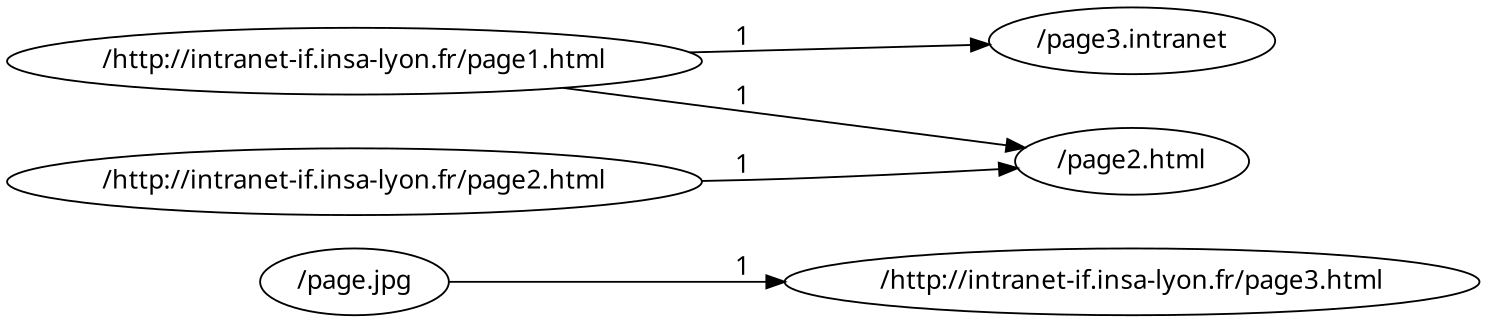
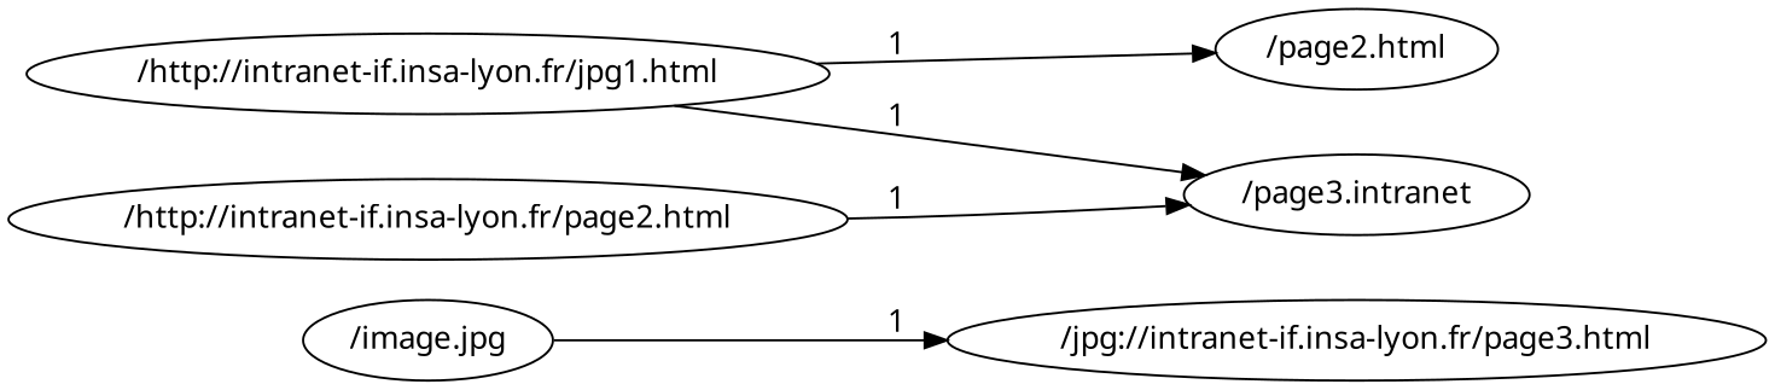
  digraph {
    fontname="Noto Sans"
    rankdir=LR
    node [fontname="Noto Sans"]
    edge [fontname="Noto Sans"]
-   n1 [label="/page.jpg"]
-   n2 [label="/http://intranet-if.insa-lyon.fr/page3.html"]
+   n1 [label="/image.jpg"]
+   n2 [label="/jpg://intranet-if.insa-lyon.fr/page3.html"]
    n3 [label="/page2.html"]
    n4 [label="/page3.intranet"]
-   n5 [label="/http://intranet-if.insa-lyon.fr/page1.html"]
+   n5 [label="/http://intranet-if.insa-lyon.fr/jpg1.html"]
    n6 [label="/http://intranet-if.insa-lyon.fr/page2.html"]
    n1 -> n2 [label=1]
    n5 -> n3 [label=1]
    n5 -> n4 [label=1]
-   n6 -> n3 [label=1]
+   n6 -> n4 [label=1]
  }
